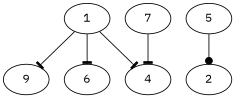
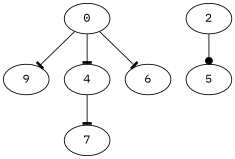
  digraph {
    fontname="IBM Plex Mono"
    node [fontname="IBM Plex Mono"]
    edge [arrowhead=tee fontname="IBM Plex Mono"]
-   1 [alpha=36.26]
+   1 [alpha=36.26 label=0]
    n2 [alpha=27.95 label=9]
    4 [alpha=28.89]
    6 [alpha=49.71]
    7 [alpha=49.26]
    2 [alpha=26.72]
    5 [alpha=25.96]
    1 -> n2
    1 -> 4
    1 -> 6
-   7 -> 4
-   5 -> 2 [arrowhead=dot]
+   4 -> 7
+   2 -> 5 [arrowhead=dot]
  }
